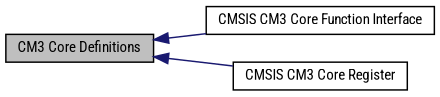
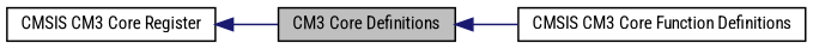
  digraph {
    fontname="Roboto Condensed"
    rankdir=LR
    node [color=black fillcolor=white fontname="Roboto Condensed" fontsize=10 shape=record style=filled]
    edge [color=midnightblue dir=back fontname="Roboto Condensed" fontsize=10 labelfontname=Helvetica labelfontsize=10 shape=plaintext style=solid]
-   n1 [height=0.2 label="CMSIS CM3 Core Function Interface" width=0.4]
+   n1 [height=0.2 label="CMSIS CM3 Core Function Definitions" width=0.4]
    n2 [height=0.2 label="CMSIS CM3 Core Register" width=0.4]
    n3 [fillcolor=grey75 fontcolor=black height=0.2 label="CM3 Core Definitions" width=0.4]
    n3 -> n1
-   n3 -> n2
+   n2 -> n3
  }
